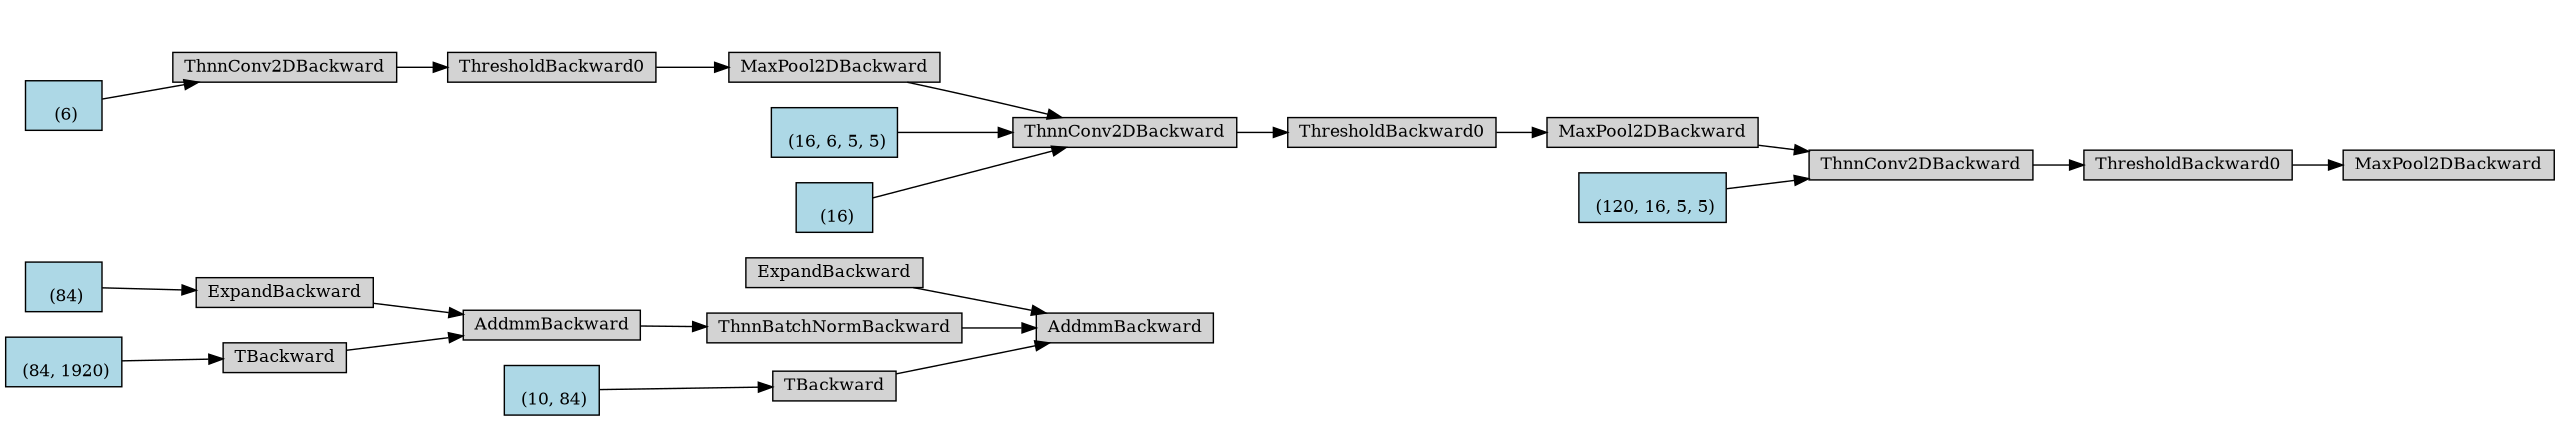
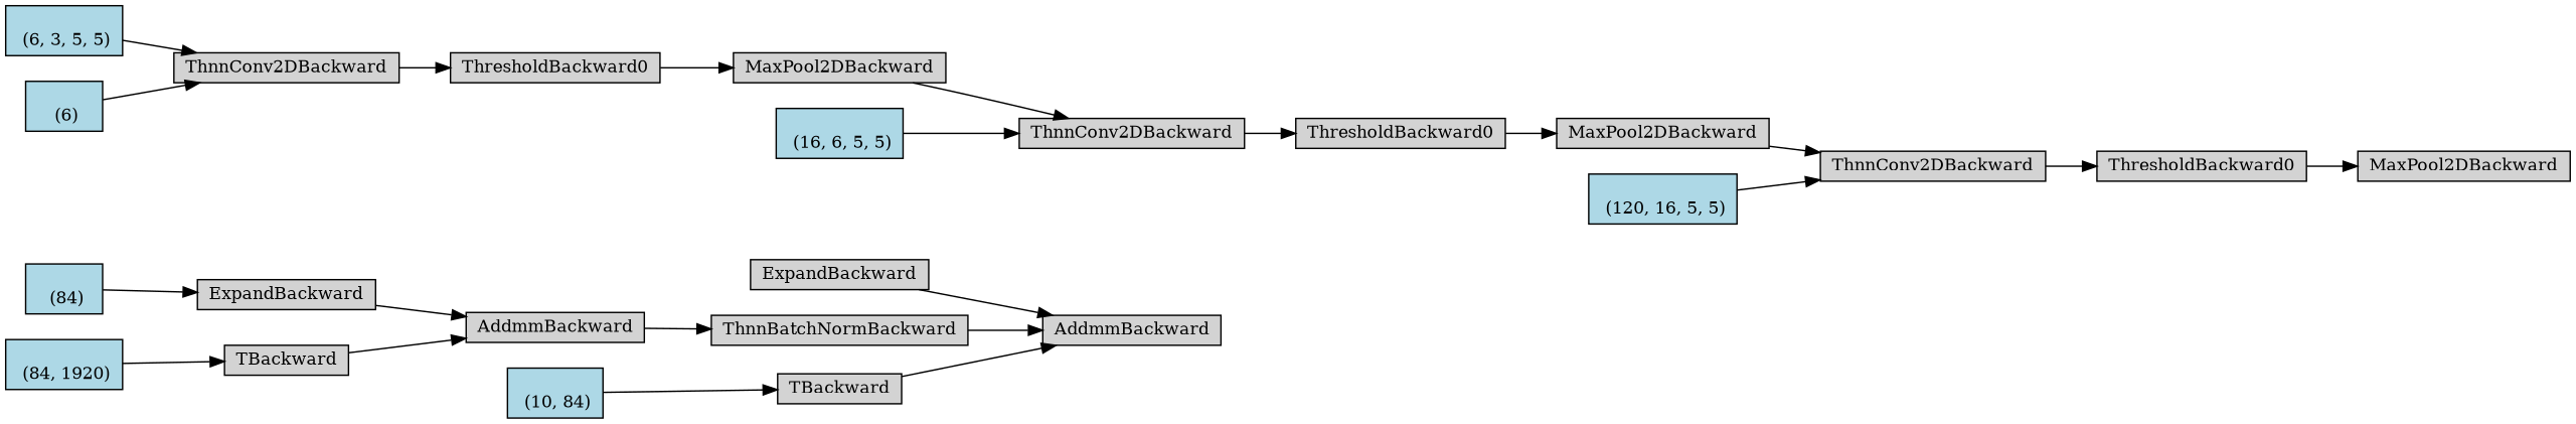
  digraph {
    rankdir=LR
    node [align=left fontsize=12 ranksep=0.1 shape=box style=filled]
    n1 [height=0.2 label=AddmmBackward]
    n2 [height=0.2 label=ExpandBackward]
    n3 [height=0.2 label=ThnnBatchNormBackward]
    n4 [height=0.2 label=AddmmBackward]
    n5 [height=0.2 label=ExpandBackward]
    n6 [fillcolor=lightblue height=0.2 label="\n (84)"]
    n7 [height=0.2 label=MaxPool2DBackward]
    n8 [height=0.2 label=ThresholdBackward0]
    n9 [height=0.2 label=ThnnConv2DBackward]
    n10 [height=0.2 label=MaxPool2DBackward]
    n11 [height=0.2 label=ThresholdBackward0]
    n12 [height=0.2 label=ThnnConv2DBackward]
    n13 [height=0.2 label=MaxPool2DBackward]
    n14 [height=0.2 label=ThresholdBackward0]
    n15 [height=0.2 label=ThnnConv2DBackward]
+   n16 [fillcolor=lightblue height=0.2 label="\n (6, 3, 5, 5)"]
    n17 [fillcolor=lightblue height=0.2 label="\n (6)"]
    n18 [fillcolor=lightblue height=0.2 label="\n (16, 6, 5, 5)"]
-   n19 [fillcolor=lightblue height=0.2 label="\n (16)"]
    n20 [fillcolor=lightblue height=0.2 label="\n (120, 16, 5, 5)"]
    n21 [height=0.2 label=TBackward]
    n22 [fillcolor=lightblue height=0.2 label="\n (84, 1920)"]
    n23 [height=0.2 label=TBackward]
    n24 [fillcolor=lightblue height=0.2 label="\n (10, 84)"]
    n2 -> n1
    n3 -> n1
    n4 -> n3
    n5 -> n4
    n6 -> n5
    n8 -> n7
    n9 -> n8
    n10 -> n9
    n11 -> n10
    n12 -> n11
    n13 -> n12
    n14 -> n13
    n15 -> n14
+   n16 -> n15
    n17 -> n15
    n18 -> n12
-   n19 -> n12
    n20 -> n9
    n21 -> n4
    n22 -> n21
    n23 -> n1
    n24 -> n23
  }
